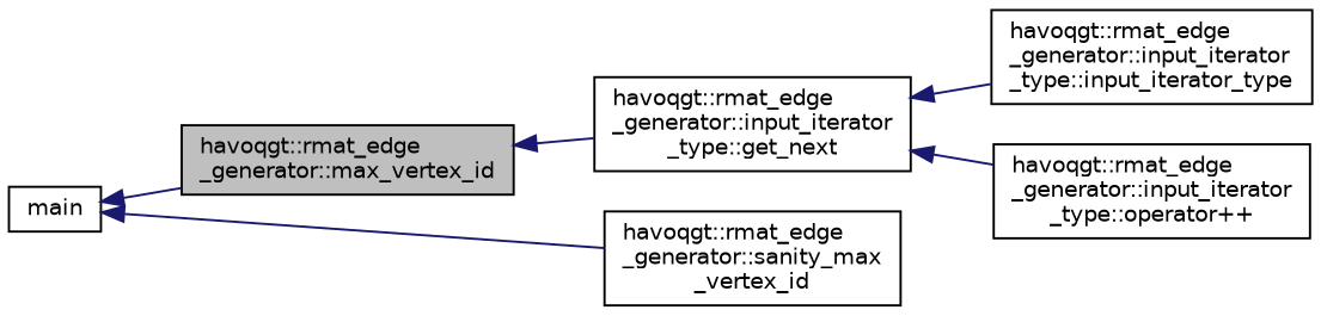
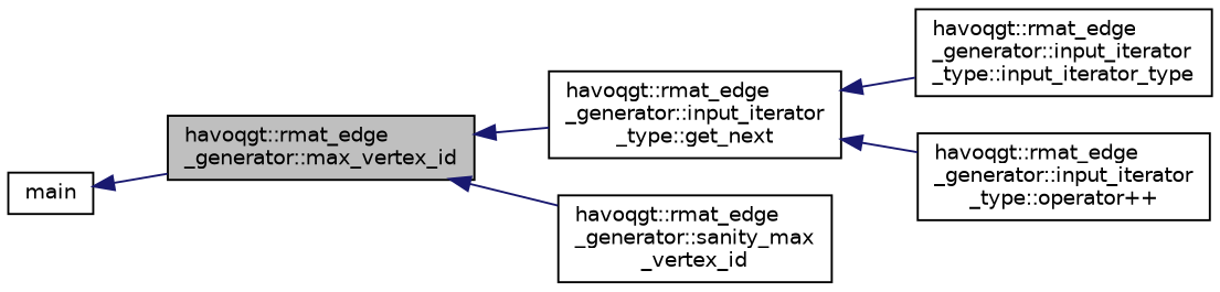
  digraph {
    rankdir=LR
    node [color=black fillcolor=white fontname=Helvetica fontsize=10 shape=record style=filled]
    edge [color=midnightblue dir=back fontname=Helvetica fontsize=10 labelfontname=Helvetica labelfontsize=10 style=solid]
    n1 [fillcolor=grey75 fontcolor=black height=0.2 label="havoqgt::rmat_edge\l_generator::max_vertex_id" width=0.4]
    n2 [height=0.2 label="havoqgt::rmat_edge\l_generator::input_iterator\l_type::get_next" width=0.4]
    n3 [height=0.2 label="havoqgt::rmat_edge\l_generator::sanity_max\l_vertex_id" width=0.4]
    n4 [height=0.2 label="havoqgt::rmat_edge\l_generator::input_iterator\l_type::input_iterator_type" width=0.4]
    n5 [height=0.2 label="havoqgt::rmat_edge\l_generator::input_iterator\l_type::operator++" width=0.4]
    n6 [height=0.2 label=main width=0.4]
    n1 -> n2
-   n6 -> n3
+   n1 -> n3
    n2 -> n4
    n2 -> n5
    n6 -> n1
  }
